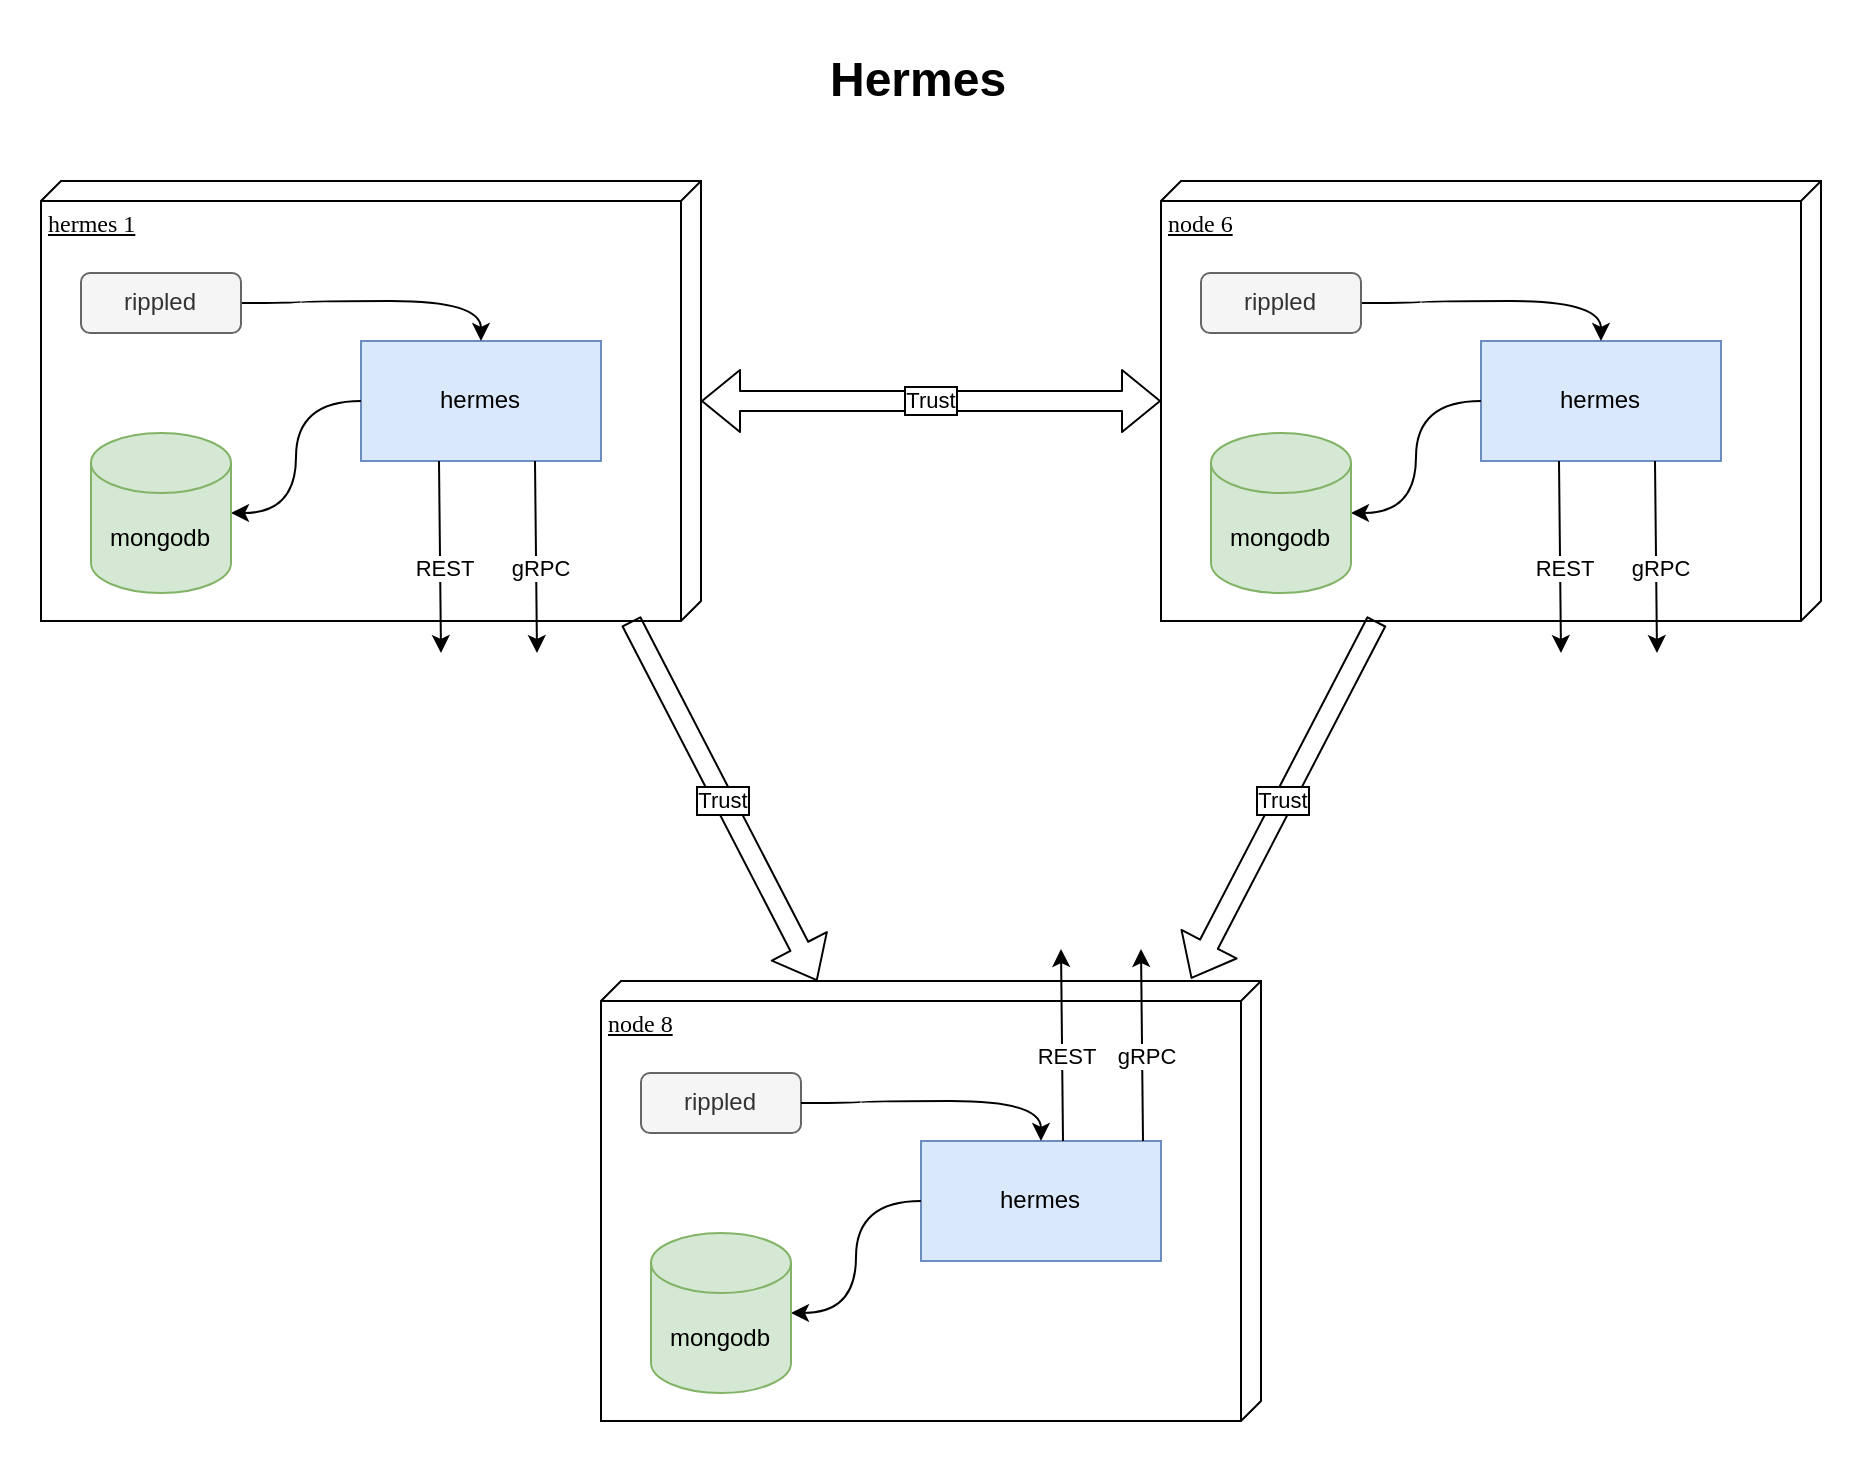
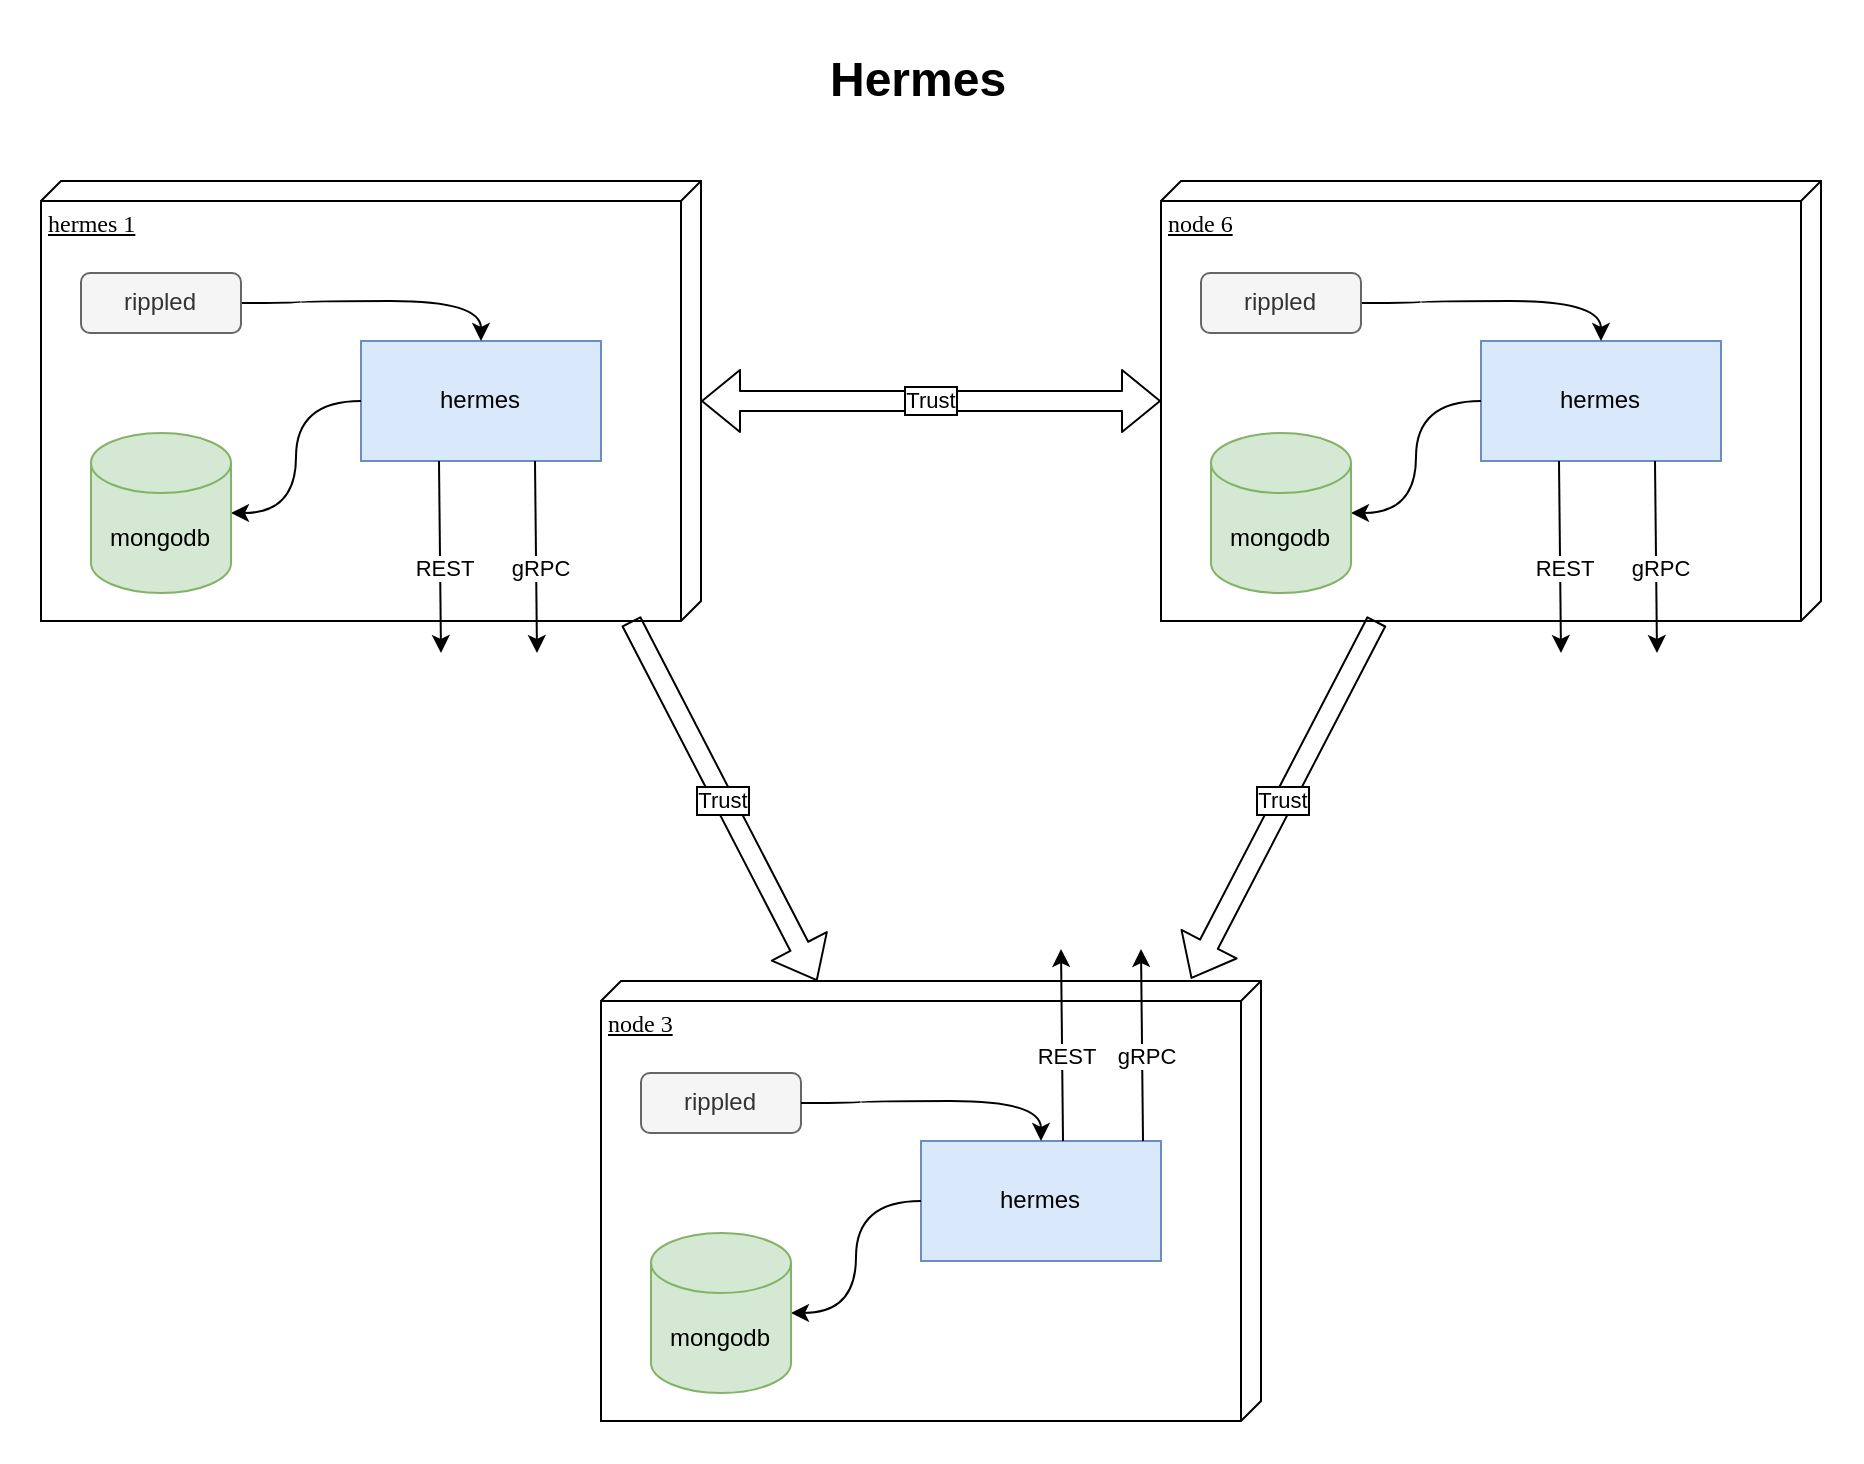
  <mxCell id="0" />
  <mxCell id="1" parent="0" />
  <mxCell id="2" value="&lt;h1&gt;Hermes&lt;br&gt;&lt;/h1&gt;" style="text;html=1;strokeColor=none;fillColor=none;spacing=5;spacingTop=-20;whiteSpace=wrap;overflow=hidden;rounded=0;" vertex="1" parent="1"><mxGeometry x="410" y="20" width="150" height="30" as="geometry" /></mxCell>
  <mxCell id="3" value="" style="group;" vertex="1" connectable="0" parent="1"><mxGeometry x="20" y="90" width="330" height="236" as="geometry" /></mxCell>
  <mxCell id="4" value="hermes 1" style="verticalAlign=top;align=left;spacingTop=8;spacingLeft=2;spacingRight=12;shape=cube;size=10;direction=south;fontStyle=4;html=1;rounded=0;shadow=0;comic=0;labelBackgroundColor=none;strokeWidth=1;fontFamily=Verdana;fontSize=12" parent="3" vertex="1"><mxGeometry width="330" height="220" as="geometry" /></mxCell>
  <mxCell id="5" value="hermes" style="rounded=0;whiteSpace=wrap;html=1;fillColor=#dae8fc;strokeColor=#6c8ebf;" vertex="1" parent="3"><mxGeometry x="160" y="80" width="120" height="60" as="geometry" /></mxCell>
  <mxCell id="6" style="edgeStyle=orthogonalEdgeStyle;curved=1;orthogonalLoop=1;jettySize=auto;html=1;fontFamily=Helvetica;startArrow=none;startFill=0;endArrow=classic;endFill=1;" edge="1" parent="3" source="7" target="5"><mxGeometry relative="1" as="geometry" /></mxCell>
  <mxCell id="7" value="&lt;font face=&quot;Helvetica&quot;&gt;rippled&lt;/font&gt;" style="rounded=1;whiteSpace=wrap;html=1;fontFamily=Helvetica;fillColor=#f5f5f5;fontColor=#333333;strokeColor=#666666;" vertex="1" parent="3"><mxGeometry x="20" y="46" width="80" height="30" as="geometry" /></mxCell>
  <mxCell id="8" value="" style="edgeStyle=orthogonalEdgeStyle;orthogonalLoop=1;jettySize=auto;html=1;fontFamily=Helvetica;curved=1;startArrow=classic;startFill=1;endArrow=none;endFill=0;" edge="1" parent="3" source="9" target="5"><mxGeometry relative="1" as="geometry" /></mxCell>
  <mxCell id="9" value="mongodb" style="shape=cylinder3;whiteSpace=wrap;html=1;boundedLbl=1;backgroundOutline=1;size=15;fontFamily=Helvetica;fillColor=#d5e8d4;strokeColor=#82b366;" vertex="1" parent="3"><mxGeometry x="25" y="126" width="70" height="80" as="geometry" /></mxCell>
  <mxCell id="10" value="" style="endArrow=classic;html=1;fontFamily=Helvetica;curved=1;labelBorderColor=#000000;" edge="1" parent="3"><mxGeometry width="50" height="50" relative="1" as="geometry"><mxPoint x="199" y="140" as="sourcePoint" /><mxPoint x="200" y="236" as="targetPoint" /><Array as="points" /></mxGeometry></mxCell>
  <mxCell id="11" value="REST" style="edgeLabel;html=1;align=center;verticalAlign=middle;resizable=0;points=[];fontFamily=Helvetica;" vertex="1" connectable="0" parent="10"><mxGeometry x="0.116" y="2" relative="1" as="geometry"><mxPoint as="offset" /></mxGeometry></mxCell>
  <mxCell id="12" value="" style="endArrow=classic;html=1;fontFamily=Helvetica;curved=1;labelBorderColor=#000000;" edge="1" parent="3"><mxGeometry width="50" height="50" relative="1" as="geometry"><mxPoint x="247" y="140" as="sourcePoint" /><mxPoint x="248" y="236" as="targetPoint" /><Array as="points" /></mxGeometry></mxCell>
  <mxCell id="13" value="&lt;div&gt;gRPC&lt;/div&gt;" style="edgeLabel;html=1;align=center;verticalAlign=middle;resizable=0;points=[];fontFamily=Helvetica;" vertex="1" connectable="0" parent="12"><mxGeometry x="0.116" y="2" relative="1" as="geometry"><mxPoint as="offset" /></mxGeometry></mxCell>
  <mxCell id="14" value="" style="group" vertex="1" connectable="0" parent="1"><mxGeometry x="580" y="90" width="330" height="236" as="geometry" /></mxCell>
  <mxCell id="15" value="node 6" style="verticalAlign=top;align=left;spacingTop=8;spacingLeft=2;spacingRight=12;shape=cube;size=10;direction=south;fontStyle=4;html=1;rounded=0;shadow=0;comic=0;labelBackgroundColor=none;strokeWidth=1;fontFamily=Verdana;fontSize=12" vertex="1" parent="14"><mxGeometry width="330" height="220" as="geometry" /></mxCell>
  <mxCell id="16" value="hermes" style="rounded=0;whiteSpace=wrap;html=1;fillColor=#dae8fc;strokeColor=#6c8ebf;" vertex="1" parent="14"><mxGeometry x="160" y="80" width="120" height="60" as="geometry" /></mxCell>
  <mxCell id="17" style="edgeStyle=orthogonalEdgeStyle;curved=1;orthogonalLoop=1;jettySize=auto;html=1;fontFamily=Helvetica;startArrow=none;startFill=0;endArrow=classic;endFill=1;" edge="1" parent="14" source="18" target="16"><mxGeometry relative="1" as="geometry" /></mxCell>
  <mxCell id="18" value="&lt;font face=&quot;Helvetica&quot;&gt;rippled&lt;/font&gt;" style="rounded=1;whiteSpace=wrap;html=1;fontFamily=Helvetica;fillColor=#f5f5f5;fontColor=#333333;strokeColor=#666666;" vertex="1" parent="14"><mxGeometry x="20" y="46" width="80" height="30" as="geometry" /></mxCell>
  <mxCell id="19" value="" style="edgeStyle=orthogonalEdgeStyle;orthogonalLoop=1;jettySize=auto;html=1;fontFamily=Helvetica;curved=1;startArrow=classic;startFill=1;endArrow=none;endFill=0;" edge="1" parent="14" source="20" target="16"><mxGeometry relative="1" as="geometry" /></mxCell>
  <mxCell id="20" value="mongodb" style="shape=cylinder3;whiteSpace=wrap;html=1;boundedLbl=1;backgroundOutline=1;size=15;fontFamily=Helvetica;fillColor=#d5e8d4;strokeColor=#82b366;" vertex="1" parent="14"><mxGeometry x="25" y="126" width="70" height="80" as="geometry" /></mxCell>
  <mxCell id="21" value="" style="endArrow=classic;html=1;fontFamily=Helvetica;curved=1;labelBorderColor=#000000;" edge="1" parent="14"><mxGeometry width="50" height="50" relative="1" as="geometry"><mxPoint x="199" y="140" as="sourcePoint" /><mxPoint x="200" y="236" as="targetPoint" /><Array as="points" /></mxGeometry></mxCell>
  <mxCell id="22" value="REST" style="edgeLabel;html=1;align=center;verticalAlign=middle;resizable=0;points=[];fontFamily=Helvetica;" vertex="1" connectable="0" parent="21"><mxGeometry x="0.116" y="2" relative="1" as="geometry"><mxPoint as="offset" /></mxGeometry></mxCell>
  <mxCell id="23" value="" style="endArrow=classic;html=1;fontFamily=Helvetica;curved=1;labelBorderColor=#000000;" edge="1" parent="14"><mxGeometry width="50" height="50" relative="1" as="geometry"><mxPoint x="247" y="140" as="sourcePoint" /><mxPoint x="248" y="236" as="targetPoint" /><Array as="points" /></mxGeometry></mxCell>
  <mxCell id="24" value="&lt;div&gt;gRPC&lt;/div&gt;" style="edgeLabel;html=1;align=center;verticalAlign=middle;resizable=0;points=[];fontFamily=Helvetica;" vertex="1" connectable="0" parent="23"><mxGeometry x="0.116" y="2" relative="1" as="geometry"><mxPoint as="offset" /></mxGeometry></mxCell>
  <mxCell id="25" value="" style="group" vertex="1" connectable="0" parent="1"><mxGeometry x="300" y="474" width="330" height="236" as="geometry" /></mxCell>
- <mxCell id="26" value="node 8" style="verticalAlign=top;align=left;spacingTop=8;spacingLeft=2;spacingRight=12;shape=cube;size=10;direction=south;fontStyle=4;html=1;rounded=0;shadow=0;comic=0;labelBackgroundColor=none;strokeWidth=1;fontFamily=Verdana;fontSize=12" vertex="1" parent="25"><mxGeometry y="16" width="330" height="220" as="geometry" /></mxCell>
+ <mxCell id="26" value="node 3" style="verticalAlign=top;align=left;spacingTop=8;spacingLeft=2;spacingRight=12;shape=cube;size=10;direction=south;fontStyle=4;html=1;rounded=0;shadow=0;comic=0;labelBackgroundColor=none;strokeWidth=1;fontFamily=Verdana;fontSize=12" vertex="1" parent="25"><mxGeometry y="16" width="330" height="220" as="geometry" /></mxCell>
  <mxCell id="27" value="hermes" style="rounded=0;whiteSpace=wrap;html=1;fillColor=#dae8fc;strokeColor=#6c8ebf;" vertex="1" parent="25"><mxGeometry x="160" y="96" width="120" height="60" as="geometry" /></mxCell>
  <mxCell id="28" value="&lt;font face=&quot;Helvetica&quot;&gt;rippled&lt;/font&gt;" style="rounded=1;whiteSpace=wrap;html=1;fontFamily=Helvetica;fillColor=#f5f5f5;fontColor=#333333;strokeColor=#666666;" vertex="1" parent="25"><mxGeometry x="20" y="62" width="80" height="30" as="geometry" /></mxCell>
  <mxCell id="29" value="" style="edgeStyle=orthogonalEdgeStyle;orthogonalLoop=1;jettySize=auto;html=1;fontFamily=Helvetica;curved=1;startArrow=classic;startFill=1;endArrow=none;endFill=0;" edge="1" parent="25" source="30" target="27"><mxGeometry relative="1" as="geometry" /></mxCell>
  <mxCell id="30" value="mongodb" style="shape=cylinder3;whiteSpace=wrap;html=1;boundedLbl=1;backgroundOutline=1;size=15;fontFamily=Helvetica;fillColor=#d5e8d4;strokeColor=#82b366;" vertex="1" parent="25"><mxGeometry x="25" y="142" width="70" height="80" as="geometry" /></mxCell>
  <mxCell id="31" value="" style="endArrow=none;html=1;fontFamily=Helvetica;curved=1;labelBorderColor=#000000;startArrow=classic;startFill=1;endFill=0;" edge="1" parent="25"><mxGeometry width="50" height="50" relative="1" as="geometry"><mxPoint x="230" as="sourcePoint" /><mxPoint x="231" y="96" as="targetPoint" /><Array as="points" /></mxGeometry></mxCell>
  <mxCell id="32" value="REST" style="edgeLabel;html=1;align=center;verticalAlign=middle;resizable=0;points=[];fontFamily=Helvetica;" vertex="1" connectable="0" parent="31"><mxGeometry x="0.116" y="2" relative="1" as="geometry"><mxPoint as="offset" /></mxGeometry></mxCell>
  <mxCell id="33" value="" style="endArrow=none;html=1;fontFamily=Helvetica;curved=1;labelBorderColor=#000000;startArrow=classic;startFill=1;endFill=0;" edge="1" parent="25"><mxGeometry width="50" height="50" relative="1" as="geometry"><mxPoint x="270" as="sourcePoint" /><mxPoint x="271" y="96" as="targetPoint" /><Array as="points" /></mxGeometry></mxCell>
  <mxCell id="34" value="&lt;div&gt;gRPC&lt;/div&gt;" style="edgeLabel;html=1;align=center;verticalAlign=middle;resizable=0;points=[];fontFamily=Helvetica;" vertex="1" connectable="0" parent="33"><mxGeometry x="0.116" y="2" relative="1" as="geometry"><mxPoint as="offset" /></mxGeometry></mxCell>
  <mxCell id="35" style="edgeStyle=orthogonalEdgeStyle;curved=1;orthogonalLoop=1;jettySize=auto;html=1;fontFamily=Helvetica;startArrow=none;startFill=0;endArrow=classic;endFill=1;" edge="1" parent="25" source="28" target="27"><mxGeometry relative="1" as="geometry" /></mxCell>
  <mxCell id="36" value="Trust" style="shape=flexArrow;endArrow=classic;html=1;labelBorderColor=#000000;fontFamily=Helvetica;startArrow=block;" edge="1" parent="1" source="4" target="15"><mxGeometry width="50" height="50" relative="1" as="geometry"><mxPoint x="500" y="480" as="sourcePoint" /><mxPoint x="550" y="430" as="targetPoint" /></mxGeometry></mxCell>
  <mxCell id="37" value="&lt;div&gt;Trust&lt;/div&gt;" style="shape=flexArrow;endArrow=classic;html=1;labelBorderColor=#000000;fontFamily=Helvetica;curved=1;exitX=1;exitY=0.106;exitDx=0;exitDy=0;exitPerimeter=0;" edge="1" parent="1" source="4" target="26"><mxGeometry width="50" height="50" relative="1" as="geometry"><mxPoint x="500" y="470" as="sourcePoint" /><mxPoint x="550" y="430" as="targetPoint" /></mxGeometry></mxCell>
  <mxCell id="38" value="Trust" style="shape=flexArrow;endArrow=classic;html=1;labelBorderColor=#000000;fontFamily=Helvetica;curved=1;entryX=-0.005;entryY=0.106;entryDx=0;entryDy=0;entryPerimeter=0;" edge="1" parent="1" source="15" target="26"><mxGeometry width="50" height="50" relative="1" as="geometry"><mxPoint x="500" y="480" as="sourcePoint" /><mxPoint x="550" y="430" as="targetPoint" /></mxGeometry></mxCell>
